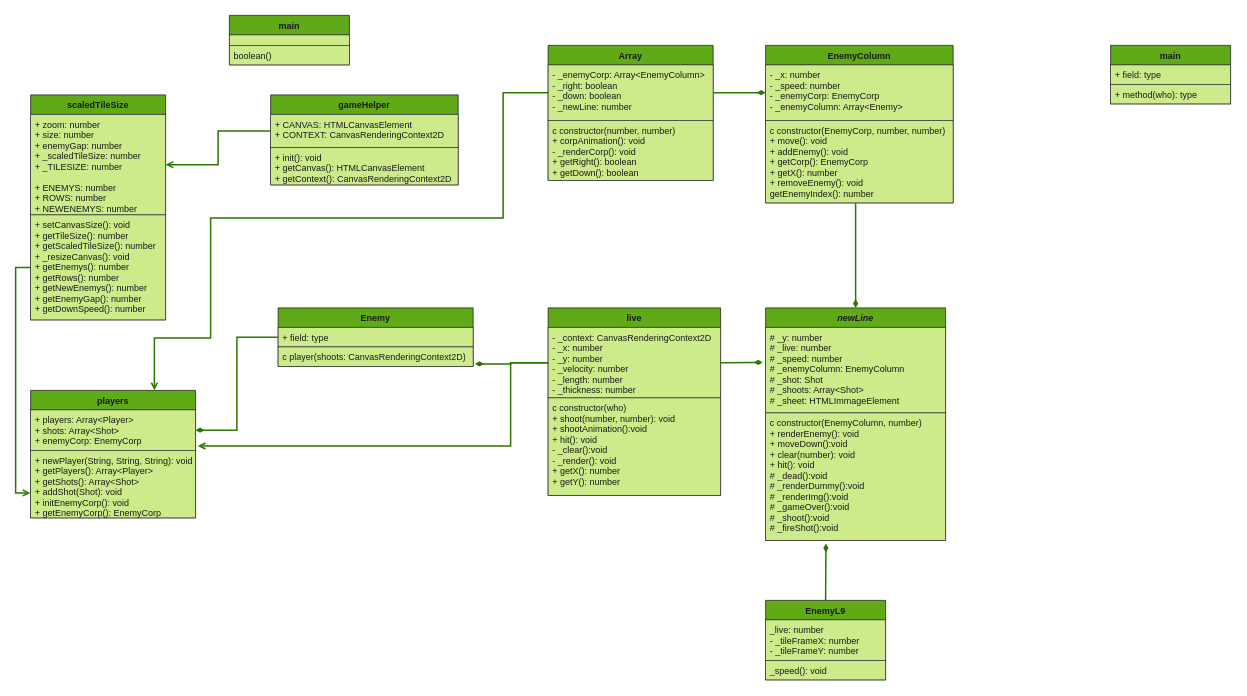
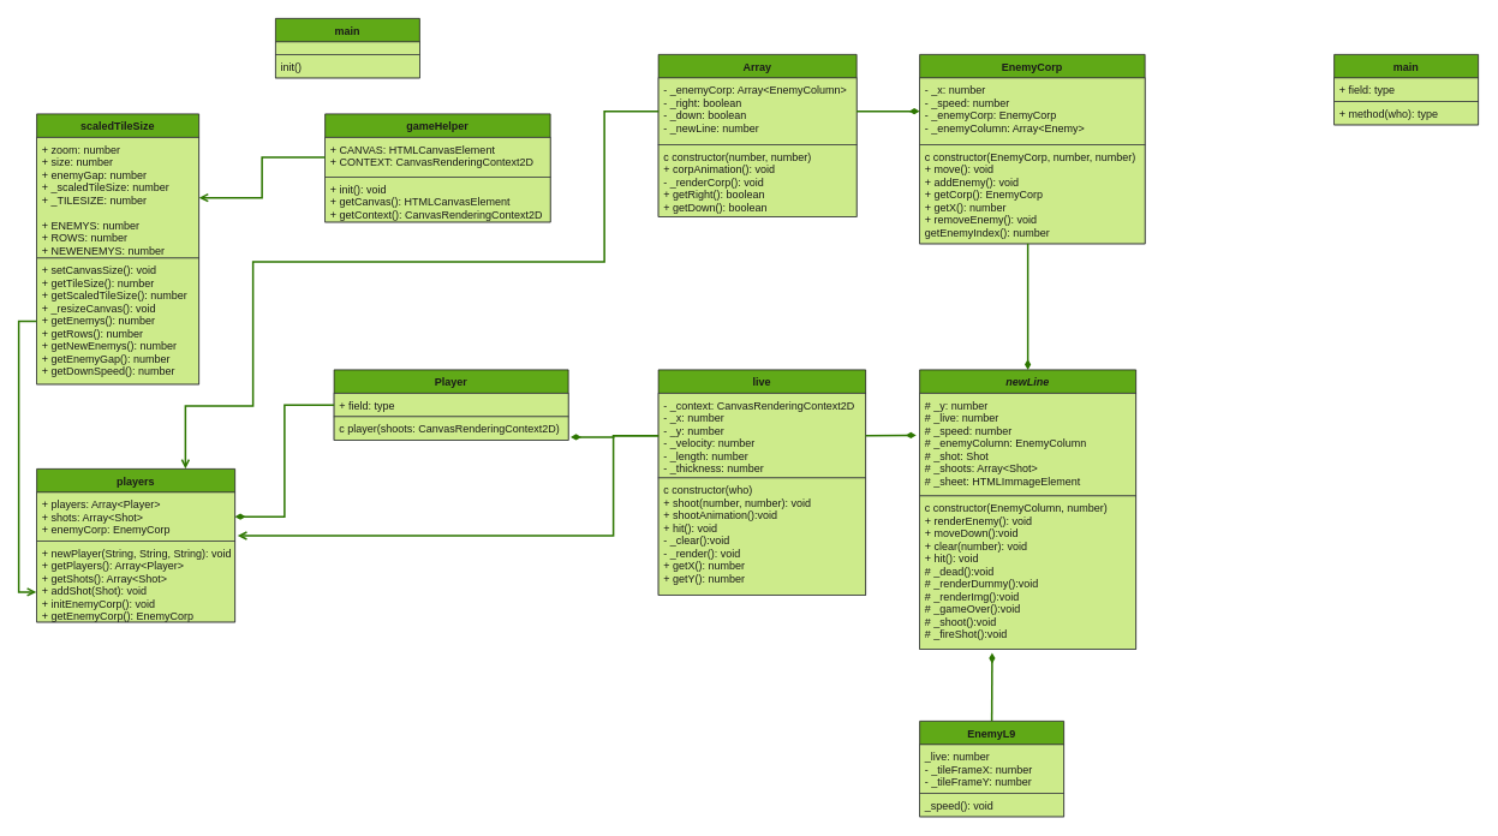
  <mxCell id="0" />
  <mxCell id="1" parent="0" />
- <mxCell id="2" value="Enemy" style="swimlane;fontStyle=1;align=center;verticalAlign=top;childLayout=stackLayout;horizontal=1;startSize=26;horizontalStack=0;resizeParent=1;resizeParentMax=0;resizeLast=0;collapsible=1;marginBottom=0;rounded=0;shadow=0;fontColor=#1A1A1A;strokeColor=#1A1A1A;fillColor=#60a917;swimlaneFillColor=#CDEB8B;glass=0;sketch=0;" parent="1" vertex="1"><mxGeometry x="370" y="410" width="260" height="78" as="geometry" /></mxCell>
+ <mxCell id="2" value="Player" style="swimlane;fontStyle=1;align=center;verticalAlign=top;childLayout=stackLayout;horizontal=1;startSize=26;horizontalStack=0;resizeParent=1;resizeParentMax=0;resizeLast=0;collapsible=1;marginBottom=0;rounded=0;shadow=0;fontColor=#1A1A1A;strokeColor=#1A1A1A;fillColor=#60a917;swimlaneFillColor=#CDEB8B;glass=0;sketch=0;" parent="1" vertex="1"><mxGeometry x="370" y="410" width="260" height="78" as="geometry" /></mxCell>
  <mxCell id="3" value="+ field: type" style="text;strokeColor=#36393d;fillColor=#CDEB8B;align=left;verticalAlign=top;spacingLeft=4;spacingRight=4;overflow=hidden;rotatable=0;points=[[0,0.5],[1,0.5]];portConstraint=eastwest;fontColor=#1A1A1A;" parent="2" vertex="1"><mxGeometry y="26" width="260" height="26" as="geometry" /></mxCell>
  <mxCell id="4" value="c player(shoots: CanvasRenderingContext2D)" style="text;strokeColor=#36393d;fillColor=#CDEB8B;align=left;verticalAlign=top;spacingLeft=4;spacingRight=4;overflow=hidden;rotatable=0;points=[[0,0.5],[1,0.5]];portConstraint=eastwest;fontColor=#1A1A1A;" parent="2" vertex="1"><mxGeometry y="52" width="260" height="26" as="geometry" /></mxCell>
  <mxCell id="5" value="main" style="swimlane;fontStyle=1;align=center;verticalAlign=top;childLayout=stackLayout;horizontal=1;startSize=26;horizontalStack=0;resizeParent=1;resizeParentMax=0;resizeLast=0;collapsible=1;marginBottom=0;fillColor=#60a917;rounded=0;glass=0;shadow=0;sketch=0;labelBackgroundColor=none;fontColor=#1A1A1A;swimlaneFillColor=#CDEB8B;strokeColor=#1A1A1A;" parent="1" vertex="1"><mxGeometry x="305" width="160" height="66" as="geometry" y="20"><mxRectangle x="340" y="10" width="60" height="26" as="alternateBounds" /></mxGeometry></mxCell>
  <mxCell id="6" value="" style="text;strokeColor=#36393d;align=left;verticalAlign=top;spacingLeft=4;spacingRight=4;overflow=hidden;rotatable=0;points=[[0,0.5],[1,0.5]];portConstraint=eastwest;fontColor=#1A1A1A;fillColor=#CDEB8B;" parent="5" vertex="1"><mxGeometry y="26" width="160" height="14" as="geometry" /></mxCell>
- <mxCell id="7" value="boolean()" style="text;strokeColor=#36393d;fillColor=#cdeb8b;align=left;verticalAlign=top;spacingLeft=4;spacingRight=4;overflow=hidden;rotatable=0;points=[[0,0.5],[1,0.5]];portConstraint=eastwest;fontColor=#1A1A1A;" parent="5" vertex="1"><mxGeometry y="40" width="160" height="26" as="geometry" /></mxCell>
+ <mxCell id="7" value="init()" style="text;strokeColor=#36393d;fillColor=#cdeb8b;align=left;verticalAlign=top;spacingLeft=4;spacingRight=4;overflow=hidden;rotatable=0;points=[[0,0.5],[1,0.5]];portConstraint=eastwest;fontColor=#1A1A1A;" parent="5" vertex="1"><mxGeometry y="40" width="160" height="26" as="geometry" /></mxCell>
  <mxCell id="8" value="live" style="swimlane;fontStyle=1;align=center;verticalAlign=top;childLayout=stackLayout;horizontal=1;startSize=26;horizontalStack=0;resizeParent=1;resizeParentMax=0;resizeLast=0;collapsible=1;marginBottom=0;fillColor=#60a917;rounded=0;glass=0;shadow=0;sketch=0;labelBackgroundColor=none;fontColor=#1A1A1A;swimlaneFillColor=#CDEB8B;strokeColor=#1A1A1A;noLabel=0;" parent="1" vertex="1"><mxGeometry x="730" y="410" width="230" height="250" as="geometry"><mxRectangle x="340" y="10" width="60" height="26" as="alternateBounds" /></mxGeometry></mxCell>
  <mxCell id="9" value="- _context: CanvasRenderingContext2D&#10;- _x: number&#10;- _y: number&#10;- _velocity: number&#10;- _length: number&#10;- _thickness: number" style="text;strokeColor=#36393d;align=left;verticalAlign=top;spacingLeft=4;spacingRight=4;overflow=hidden;rotatable=0;points=[[0,0.5],[1,0.5]];portConstraint=eastwest;fontColor=#1A1A1A;fillColor=#CDEB8B;noLabel=0;absoluteArcSize=0;container=0;dropTarget=0;collapsible=0;expand=1;backgroundOutline=0;resizable=1;resizeHeight=0;treeFolding=0;snapToPoint=1;" parent="8" vertex="1"><mxGeometry y="26" width="230" height="94" as="geometry" /></mxCell>
  <mxCell id="10" value="c constructor(who)&#10;+ shoot(number, number): void&#10;+ shootAnimation():void&#10;+ hit(): void&#10;- _clear():void&#10;- _render(): void&#10;+ getX(): number&#10;+ getY(): number&#10;" style="text;strokeColor=#36393d;fillColor=#cdeb8b;align=left;verticalAlign=top;spacingLeft=4;spacingRight=4;overflow=hidden;rotatable=0;points=[[0,0.5],[1,0.5]];portConstraint=eastwest;fontColor=#1A1A1A;" parent="8" vertex="1"><mxGeometry y="120" width="230" height="130" as="geometry" /></mxCell>
  <mxCell id="11" value="newLine" style="swimlane;fontStyle=3;align=center;verticalAlign=top;childLayout=stackLayout;horizontal=1;startSize=26;horizontalStack=0;resizeParent=1;resizeParentMax=0;resizeLast=0;collapsible=1;marginBottom=0;fillColor=#60a917;rounded=0;glass=0;shadow=0;sketch=0;labelBackgroundColor=none;fontColor=#1A1A1A;swimlaneFillColor=#CDEB8B;strokeColor=#1A1A1A;" parent="1" vertex="1"><mxGeometry x="1020" y="410" width="240" height="310" as="geometry"><mxRectangle x="1060" y="390" width="60" height="26" as="alternateBounds" /></mxGeometry></mxCell>
  <mxCell id="12" value="# _y: number&#10;# _live: number&#10;# _speed: number&#10;# _enemyColumn: EnemyColumn&#10;# _shot: Shot&#10;# _shoots: Array&lt;Shot&gt;&#10;# _sheet: HTMLImmageElement" style="text;strokeColor=#36393d;align=left;verticalAlign=top;spacingLeft=4;spacingRight=4;overflow=hidden;rotatable=0;points=[[0,0.5],[1,0.5]];portConstraint=eastwest;fontColor=#1A1A1A;fillColor=#CDEB8B;" parent="11" vertex="1"><mxGeometry y="26" width="240" height="114" as="geometry" /></mxCell>
  <mxCell id="13" value="c constructor(EnemyColumn, number)&#10;+ renderEnemy(): void&#10;+ moveDown():void&#10;+ clear(number): void&#10;+ hit(): void&#10;# _dead():void&#10;# _renderDummy():void&#10;# _renderImg():void&#10;# _gameOver():void&#10;# _shoot():void&#10;# _fireShot():void" style="text;strokeColor=#36393d;fillColor=#cdeb8b;align=left;verticalAlign=top;spacingLeft=4;spacingRight=4;overflow=hidden;rotatable=0;points=[[0,0.5],[1,0.5]];portConstraint=eastwest;fontColor=#1A1A1A;" parent="11" vertex="1"><mxGeometry y="140" width="240" height="170" as="geometry" /></mxCell>
  <mxCell id="14" value="EnemyL9" style="swimlane;fontStyle=1;align=center;verticalAlign=top;childLayout=stackLayout;horizontal=1;startSize=26;horizontalStack=0;resizeParent=1;resizeParentMax=0;resizeLast=0;collapsible=1;marginBottom=0;fillColor=#60a917;rounded=0;glass=0;shadow=0;sketch=0;labelBackgroundColor=none;fontColor=#1A1A1A;swimlaneFillColor=#CDEB8B;strokeColor=#1A1A1A;" parent="1" vertex="1"><mxGeometry x="1020" y="800" width="160" height="106" as="geometry"><mxRectangle x="340" y="10" width="60" height="26" as="alternateBounds" /></mxGeometry></mxCell>
  <mxCell id="15" value="_live: number&#10;- _tileFrameX: number&#10;- _tileFrameY: number" style="text;strokeColor=#36393d;align=left;verticalAlign=top;spacingLeft=4;spacingRight=4;overflow=hidden;rotatable=0;points=[[0,0.5],[1,0.5]];portConstraint=eastwest;fontColor=#1A1A1A;fillColor=#CDEB8B;" parent="14" vertex="1"><mxGeometry y="26" width="160" height="54" as="geometry" /></mxCell>
  <mxCell id="16" value="_speed(): void" style="text;strokeColor=#36393d;fillColor=#cdeb8b;align=left;verticalAlign=top;spacingLeft=4;spacingRight=4;overflow=hidden;rotatable=0;points=[[0,0.5],[1,0.5]];portConstraint=eastwest;fontColor=#1A1A1A;" parent="14" vertex="1"><mxGeometry y="80" width="160" height="26" as="geometry" /></mxCell>
  <mxCell id="17" value="" style="endArrow=diamondThin;endFill=1;html=1;strokeColor=#2D7600;strokeWidth=2;exitX=0.5;exitY=0;exitDx=0;exitDy=0;entryX=0.335;entryY=1.025;entryDx=0;entryDy=0;entryPerimeter=0;fontColor=#1A1A1A;labelBackgroundColor=#2a2a2a;jumpStyle=gap;jumpSize=16;rounded=0;fillColor=#60a917;" parent="1" source="14" target="13" edge="1"><mxGeometry width="160" relative="1" as="geometry"><mxPoint x="830" y="760" as="sourcePoint" /><mxPoint x="1100" y="770" as="targetPoint" /><Array as="points" /></mxGeometry></mxCell>
- <mxCell id="18" value="EnemyColumn" style="swimlane;fontStyle=1;align=center;verticalAlign=top;childLayout=stackLayout;horizontal=1;startSize=26;horizontalStack=0;resizeParent=1;resizeParentMax=0;resizeLast=0;collapsible=1;marginBottom=0;fillColor=#60a917;rounded=0;glass=0;shadow=0;sketch=0;labelBackgroundColor=none;fontColor=#1A1A1A;swimlaneFillColor=#CDEB8B;strokeColor=#1A1A1A;" parent="1" vertex="1"><mxGeometry x="1020" y="60" width="250" height="210" as="geometry"><mxRectangle x="340" y="10" width="60" height="26" as="alternateBounds" /></mxGeometry></mxCell>
+ <mxCell id="18" value="EnemyCorp" style="swimlane;fontStyle=1;align=center;verticalAlign=top;childLayout=stackLayout;horizontal=1;startSize=26;horizontalStack=0;resizeParent=1;resizeParentMax=0;resizeLast=0;collapsible=1;marginBottom=0;fillColor=#60a917;rounded=0;glass=0;shadow=0;sketch=0;labelBackgroundColor=none;fontColor=#1A1A1A;swimlaneFillColor=#CDEB8B;strokeColor=#1A1A1A;" parent="1" vertex="1"><mxGeometry x="1020" y="60" width="250" height="210" as="geometry"><mxRectangle x="340" y="10" width="60" height="26" as="alternateBounds" /></mxGeometry></mxCell>
  <mxCell id="19" value="- _x: number&#10;- _speed: number&#10;- _enemyCorp: EnemyCorp&#10;- _enemyColumn: Array&lt;Enemy&gt;" style="text;strokeColor=#36393d;align=left;verticalAlign=top;spacingLeft=4;spacingRight=4;overflow=hidden;rotatable=0;points=[[0,0.5],[1,0.5]];portConstraint=eastwest;fontColor=#1A1A1A;fillColor=#CDEB8B;" parent="18" vertex="1"><mxGeometry y="26" width="250" height="74" as="geometry" /></mxCell>
  <mxCell id="20" value="c constructor(EnemyCorp, number, number)&#10;+ move(): void&#10;+ addEnemy(): void&#10;+ getCorp(): EnemyCorp&#10;+ getX(): number&#10;+ removeEnemy(): void&#10;getEnemyIndex(): number" style="text;strokeColor=#36393d;fillColor=#cdeb8b;align=left;verticalAlign=top;spacingLeft=4;spacingRight=4;overflow=hidden;rotatable=0;points=[[0,0.5],[1,0.5]];portConstraint=eastwest;fontColor=#1A1A1A;" parent="18" vertex="1"><mxGeometry y="100" width="250" height="110" as="geometry" /></mxCell>
  <mxCell id="21" style="edgeStyle=orthogonalEdgeStyle;rounded=0;orthogonalLoop=1;jettySize=auto;html=1;entryX=0.5;entryY=0;entryDx=0;entryDy=0;endArrow=diamondThin;endFill=1;fontColor=#1A1A1A;strokeColor=#2D7600;strokeWidth=2;jumpStyle=none;exitX=0.48;exitY=1;exitDx=0;exitDy=0;exitPerimeter=0;fillColor=#60a917;" parent="1" source="20" target="11" edge="1"><mxGeometry relative="1" as="geometry"><mxPoint x="1130" y="300" as="sourcePoint" /><mxPoint x="1030" y="503" as="targetPoint" /></mxGeometry></mxCell>
  <mxCell id="22" value="Array" style="swimlane;fontStyle=1;align=center;verticalAlign=top;childLayout=stackLayout;horizontal=1;startSize=26;horizontalStack=0;resizeParent=1;resizeParentMax=0;resizeLast=0;collapsible=1;marginBottom=0;fillColor=#60a917;rounded=0;glass=0;shadow=0;sketch=0;labelBackgroundColor=none;fontColor=#1A1A1A;swimlaneFillColor=#CDEB8B;strokeColor=#1A1A1A;" parent="1" vertex="1"><mxGeometry x="730" y="60" width="220" height="180" as="geometry"><mxRectangle x="340" y="10" width="60" height="26" as="alternateBounds" /></mxGeometry></mxCell>
  <mxCell id="23" value="- _enemyCorp: Array&lt;EnemyColumn&gt;&#10;- _right: boolean&#10;- _down: boolean&#10;- _newLine: number" style="text;strokeColor=#36393d;align=left;verticalAlign=top;spacingLeft=4;spacingRight=4;overflow=hidden;rotatable=0;points=[[0,0.5],[1,0.5]];portConstraint=eastwest;fontColor=#1A1A1A;fillColor=#CDEB8B;" parent="22" vertex="1"><mxGeometry y="26" width="220" height="74" as="geometry" /></mxCell>
  <mxCell id="24" value="c constructor(number, number)&#10;+ corpAnimation(): void&#10;- _renderCorp(): void&#10;+ getRight(): boolean&#10;+ getDown(): boolean" style="text;strokeColor=#36393d;fillColor=#cdeb8b;align=left;verticalAlign=top;spacingLeft=4;spacingRight=4;overflow=hidden;rotatable=0;points=[[0,0.5],[1,0.5]];portConstraint=eastwest;fontColor=#1A1A1A;" parent="22" vertex="1"><mxGeometry y="100" width="220" height="80" as="geometry" /></mxCell>
  <mxCell id="25" style="edgeStyle=orthogonalEdgeStyle;rounded=0;orthogonalLoop=1;jettySize=auto;html=1;entryX=0;entryY=0.5;entryDx=0;entryDy=0;endArrow=diamondThin;endFill=1;fontColor=#1A1A1A;strokeColor=#2D7600;strokeWidth=2;jumpStyle=none;exitX=1;exitY=0.5;exitDx=0;exitDy=0;fillColor=#60a917;" parent="1" source="23" target="19" edge="1"><mxGeometry relative="1" as="geometry"><mxPoint x="900" y="123" as="sourcePoint" /><mxPoint x="910" y="250" as="targetPoint" /></mxGeometry></mxCell>
  <mxCell id="26" style="edgeStyle=orthogonalEdgeStyle;rounded=0;jumpStyle=gap;jumpSize=16;orthogonalLoop=1;jettySize=auto;html=1;labelBackgroundColor=#2a2a2a;endArrow=diamondThin;endFill=1;strokeColor=#2D7600;strokeWidth=2;fontColor=#1A1A1A;entryX=-0.016;entryY=0.41;entryDx=0;entryDy=0;entryPerimeter=0;fillColor=#60a917;" parent="1" source="9" target="12" edge="1"><mxGeometry relative="1" as="geometry"><mxPoint x="1020" y="483" as="targetPoint" /></mxGeometry></mxCell>
  <mxCell id="27" style="edgeStyle=orthogonalEdgeStyle;rounded=0;jumpStyle=gap;jumpSize=16;orthogonalLoop=1;jettySize=auto;html=1;labelBackgroundColor=#2a2a2a;endArrow=diamondThin;endFill=1;strokeColor=#2D7600;strokeWidth=2;fontColor=#1A1A1A;entryX=1.01;entryY=0.874;entryDx=0;entryDy=0;entryPerimeter=0;fillColor=#60a917;" parent="1" source="9" target="4" edge="1"><mxGeometry relative="1" as="geometry"><mxPoint x="660" y="483" as="targetPoint" /></mxGeometry></mxCell>
  <mxCell id="28" value="main" style="swimlane;fontStyle=1;align=center;verticalAlign=top;childLayout=stackLayout;horizontal=1;startSize=26;horizontalStack=0;resizeParent=1;resizeParentMax=0;resizeLast=0;collapsible=1;marginBottom=0;fillColor=#60a917;rounded=0;glass=0;shadow=0;sketch=0;labelBackgroundColor=none;fontColor=#1A1A1A;swimlaneFillColor=#CDEB8B;strokeColor=#1A1A1A;" parent="1" vertex="1"><mxGeometry x="1480" y="60" width="160" height="78" as="geometry"><mxRectangle x="340" y="10" width="60" height="26" as="alternateBounds" /></mxGeometry></mxCell>
  <mxCell id="29" value="+ field: type" style="text;strokeColor=#36393d;align=left;verticalAlign=top;spacingLeft=4;spacingRight=4;overflow=hidden;rotatable=0;points=[[0,0.5],[1,0.5]];portConstraint=eastwest;fontColor=#1A1A1A;fillColor=#CDEB8B;" parent="28" vertex="1"><mxGeometry y="26" width="160" height="26" as="geometry" /></mxCell>
  <mxCell id="30" value="+ method(who): type" style="text;strokeColor=#36393d;fillColor=#cdeb8b;align=left;verticalAlign=top;spacingLeft=4;spacingRight=4;overflow=hidden;rotatable=0;points=[[0,0.5],[1,0.5]];portConstraint=eastwest;fontColor=#1A1A1A;" parent="28" vertex="1"><mxGeometry y="52" width="160" height="26" as="geometry" /></mxCell>
  <mxCell id="31" value="gameHelper" style="swimlane;fontStyle=1;align=center;verticalAlign=top;childLayout=stackLayout;horizontal=1;startSize=26;horizontalStack=0;resizeParent=1;resizeParentMax=0;resizeLast=0;collapsible=1;marginBottom=0;fillColor=#60a917;rounded=0;glass=0;shadow=0;sketch=0;labelBackgroundColor=none;fontColor=#1A1A1A;swimlaneFillColor=#CDEB8B;strokeColor=#1A1A1A;" parent="1" vertex="1"><mxGeometry x="360" y="126" width="250" height="120" as="geometry"><mxRectangle x="400" y="106" width="110" height="26" as="alternateBounds" /></mxGeometry></mxCell>
  <mxCell id="32" value="+ CANVAS: HTMLCanvasElement&#10;+ CONTEXT: CanvasRenderingContext2D" style="text;strokeColor=#36393d;align=left;verticalAlign=top;spacingLeft=4;spacingRight=4;overflow=hidden;rotatable=0;points=[[0,0.5],[1,0.5]];portConstraint=eastwest;fontColor=#1A1A1A;fillColor=#CDEB8B;" parent="31" vertex="1"><mxGeometry y="26" width="250" height="44" as="geometry" /></mxCell>
  <mxCell id="33" value="+ init(): void&#10;+ getCanvas(): HTMLCanvasElement&#10;+ getContext(): CanvasRenderingContext2D" style="text;strokeColor=#36393d;fillColor=#cdeb8b;align=left;verticalAlign=top;spacingLeft=4;spacingRight=4;overflow=hidden;rotatable=0;points=[[0,0.5],[1,0.5]];portConstraint=eastwest;fontColor=#1A1A1A;" parent="31" vertex="1"><mxGeometry y="70" width="250" height="50" as="geometry" /></mxCell>
  <mxCell id="34" value="scaledTileSize" style="swimlane;fontStyle=1;align=center;verticalAlign=top;childLayout=stackLayout;horizontal=1;startSize=26;horizontalStack=0;resizeParent=1;resizeParentMax=0;resizeLast=0;collapsible=1;marginBottom=0;fillColor=#60a917;rounded=0;glass=0;shadow=0;sketch=0;labelBackgroundColor=none;fontColor=#1A1A1A;swimlaneFillColor=#CDEB8B;strokeColor=#1A1A1A;" parent="1" vertex="1"><mxGeometry x="40" y="126" width="180" height="300" as="geometry"><mxRectangle x="80" y="106" width="120" height="26" as="alternateBounds" /></mxGeometry></mxCell>
  <mxCell id="35" value="+ zoom: number&#10;+ size: number&#10;+ enemyGap: number&#10;+ _scaledTileSize: number&#10;+ _TILESIZE: number&#10;&#10;+ ENEMYS: number&#10;+ ROWS: number&#10;+ NEWENEMYS: number" style="text;strokeColor=#36393d;align=left;verticalAlign=top;spacingLeft=4;spacingRight=4;overflow=hidden;rotatable=0;points=[[0,0.5],[1,0.5]];portConstraint=eastwest;fontColor=#1A1A1A;fillColor=#CDEB8B;" parent="34" vertex="1"><mxGeometry y="26" width="180" height="134" as="geometry" /></mxCell>
  <mxCell id="36" value="+ setCanvasSize(): void&#10;+ getTileSize(): number&#10;+ getScaledTileSize(): number&#10;+ _resizeCanvas(): void&#10;+ getEnemys(): number&#10;+ getRows(): number&#10;+ getNewEnemys(): number&#10;+ getEnemyGap(): number&#10;+ getDownSpeed(): number" style="text;strokeColor=#36393d;fillColor=#cdeb8b;align=left;verticalAlign=top;spacingLeft=4;spacingRight=4;overflow=hidden;rotatable=0;points=[[0,0.5],[1,0.5]];portConstraint=eastwest;fontColor=#1A1A1A;" parent="34" vertex="1"><mxGeometry y="160" width="180" height="140" as="geometry" /></mxCell>
  <mxCell id="37" style="edgeStyle=orthogonalEdgeStyle;rounded=0;orthogonalLoop=1;jettySize=auto;html=1;endArrow=open;endFill=0;fontColor=#1A1A1A;strokeColor=#2D7600;strokeWidth=2;fillColor=#60a917;" parent="1" source="32" target="35" edge="1"><mxGeometry relative="1" as="geometry" /></mxCell>
  <mxCell id="38" value="players" style="swimlane;fontStyle=1;align=center;verticalAlign=top;childLayout=stackLayout;horizontal=1;startSize=26;horizontalStack=0;resizeParent=1;resizeParentMax=0;resizeLast=0;collapsible=1;marginBottom=0;fillColor=#60a917;rounded=0;glass=0;shadow=0;sketch=0;labelBackgroundColor=none;fontColor=#1A1A1A;swimlaneFillColor=#CDEB8B;strokeColor=#1A1A1A;" parent="1" vertex="1"><mxGeometry x="40" y="520" width="220" height="170" as="geometry"><mxRectangle x="80" y="500" width="130" height="26" as="alternateBounds" /></mxGeometry></mxCell>
  <mxCell id="39" value="+ players: Array&lt;Player&gt;&#10;+ shots: Array&lt;Shot&gt;&#10;+ enemyCorp: EnemyCorp" style="text;strokeColor=#36393d;align=left;verticalAlign=top;spacingLeft=4;spacingRight=4;overflow=hidden;rotatable=0;points=[[0,0.5],[1,0.5]];portConstraint=eastwest;fontColor=#1A1A1A;fillColor=#CDEB8B;" parent="38" vertex="1"><mxGeometry y="26" width="220" height="54" as="geometry" /></mxCell>
  <mxCell id="40" value="+ newPlayer(String, String, String): void&#10;+ getPlayers(): Array&lt;Player&gt;&#10;+ getShots(): Array&lt;Shot&gt;&#10;+ addShot(Shot): void&#10;+ initEnemyCorp(): void&#10;+ getEnemyCorp(): EnemyCorp" style="text;strokeColor=#36393d;fillColor=#cdeb8b;align=left;verticalAlign=top;spacingLeft=4;spacingRight=4;overflow=hidden;rotatable=0;points=[[0,0.5],[1,0.5]];portConstraint=eastwest;fontColor=#1A1A1A;" parent="38" vertex="1"><mxGeometry y="80" width="220" height="90" as="geometry" /></mxCell>
  <mxCell id="41" style="edgeStyle=orthogonalEdgeStyle;rounded=0;orthogonalLoop=1;jettySize=auto;html=1;entryX=1;entryY=0.5;entryDx=0;entryDy=0;endArrow=diamondThin;endFill=1;strokeColor=#2D7600;strokeWidth=2;fillColor=#60a917;fontColor=#1A1A1A;" parent="1" source="3" target="39" edge="1"><mxGeometry relative="1" as="geometry" /></mxCell>
  <mxCell id="42" style="edgeStyle=orthogonalEdgeStyle;rounded=0;orthogonalLoop=1;jettySize=auto;html=1;entryX=-0.002;entryY=0.63;entryDx=0;entryDy=0;entryPerimeter=0;endArrow=open;endFill=0;strokeColor=#2D7600;strokeWidth=2;fillColor=#60a917;fontColor=#1A1A1A;" parent="1" source="36" target="40" edge="1"><mxGeometry relative="1" as="geometry"><Array as="points"><mxPoint x="20" y="356" /><mxPoint x="20" y="657" /></Array></mxGeometry></mxCell>
  <mxCell id="43" style="edgeStyle=orthogonalEdgeStyle;rounded=0;orthogonalLoop=1;jettySize=auto;html=1;entryX=1.013;entryY=0.892;entryDx=0;entryDy=0;entryPerimeter=0;endArrow=open;endFill=0;strokeColor=#2D7600;strokeWidth=2;fillColor=#60a917;fontColor=#1A1A1A;" parent="1" source="9" target="39" edge="1"><mxGeometry relative="1" as="geometry"><Array as="points"><mxPoint x="680" y="483" /><mxPoint x="680" y="594" /></Array></mxGeometry></mxCell>
  <mxCell id="44" style="edgeStyle=orthogonalEdgeStyle;rounded=0;orthogonalLoop=1;jettySize=auto;html=1;entryX=0.75;entryY=0;entryDx=0;entryDy=0;endArrow=open;endFill=0;strokeColor=#2D7600;strokeWidth=2;fillColor=#60a917;fontColor=#1A1A1A;" parent="1" source="23" target="38" edge="1"><mxGeometry relative="1" as="geometry"><Array as="points"><mxPoint x="670" y="123" /><mxPoint x="670" y="290" /><mxPoint x="280" y="290" /><mxPoint x="280" y="450" /><mxPoint x="205" y="450" /></Array></mxGeometry></mxCell>
